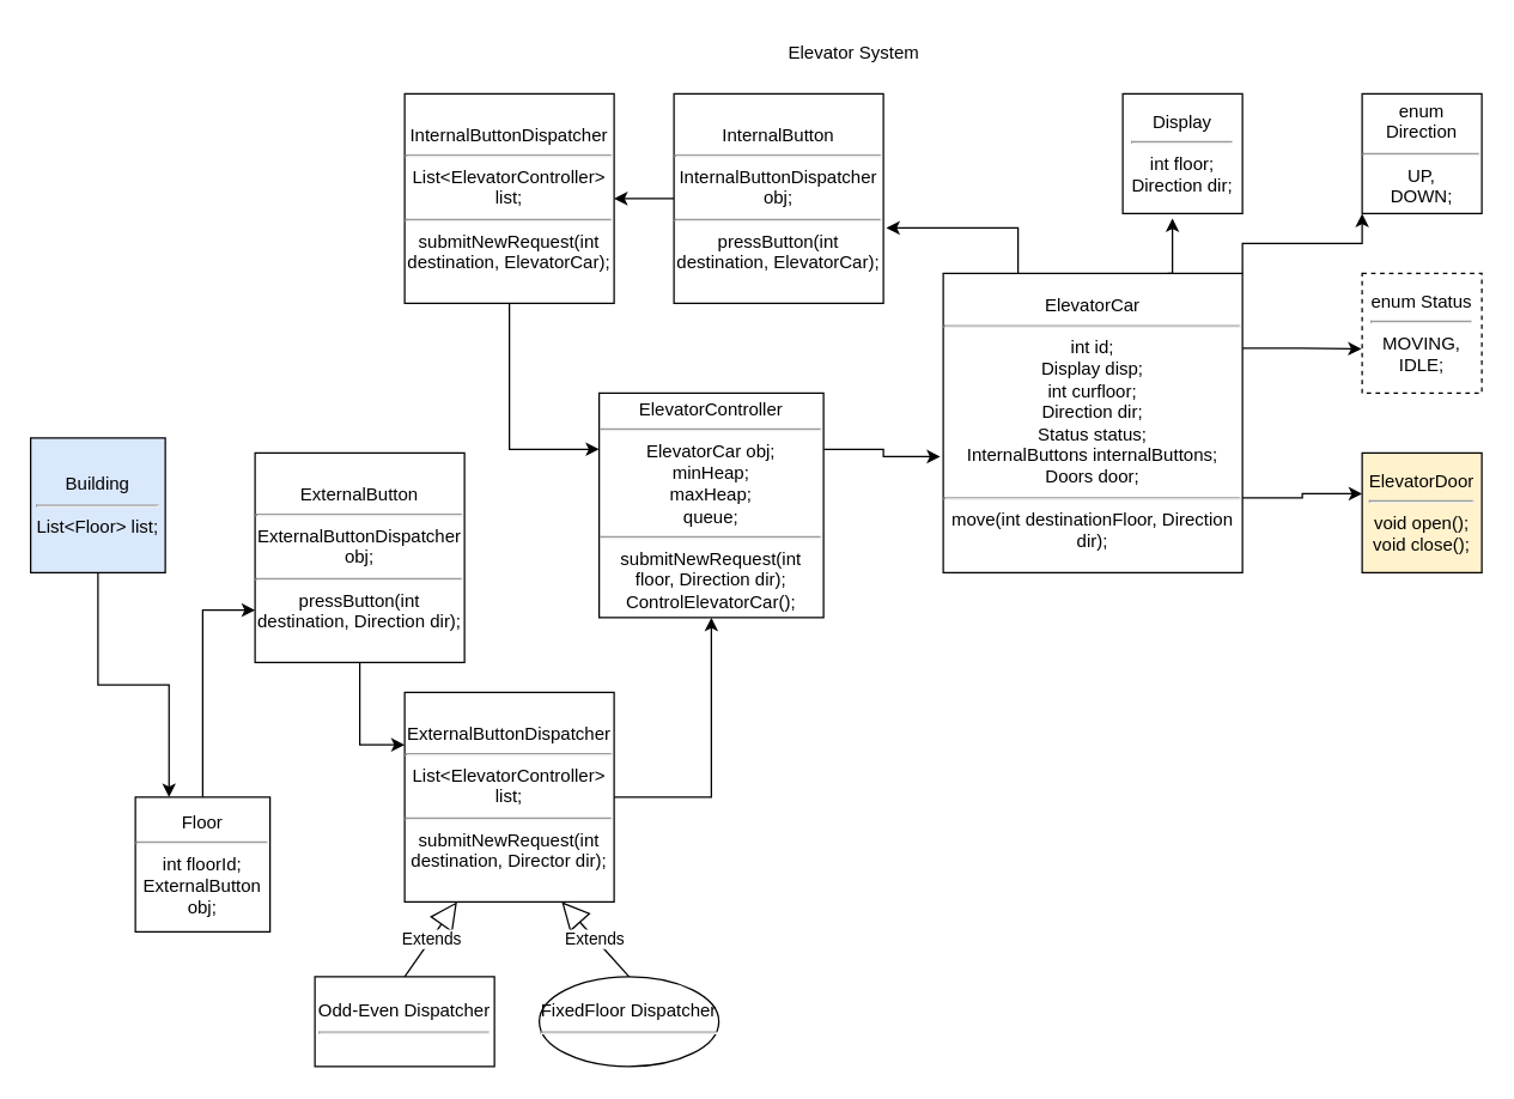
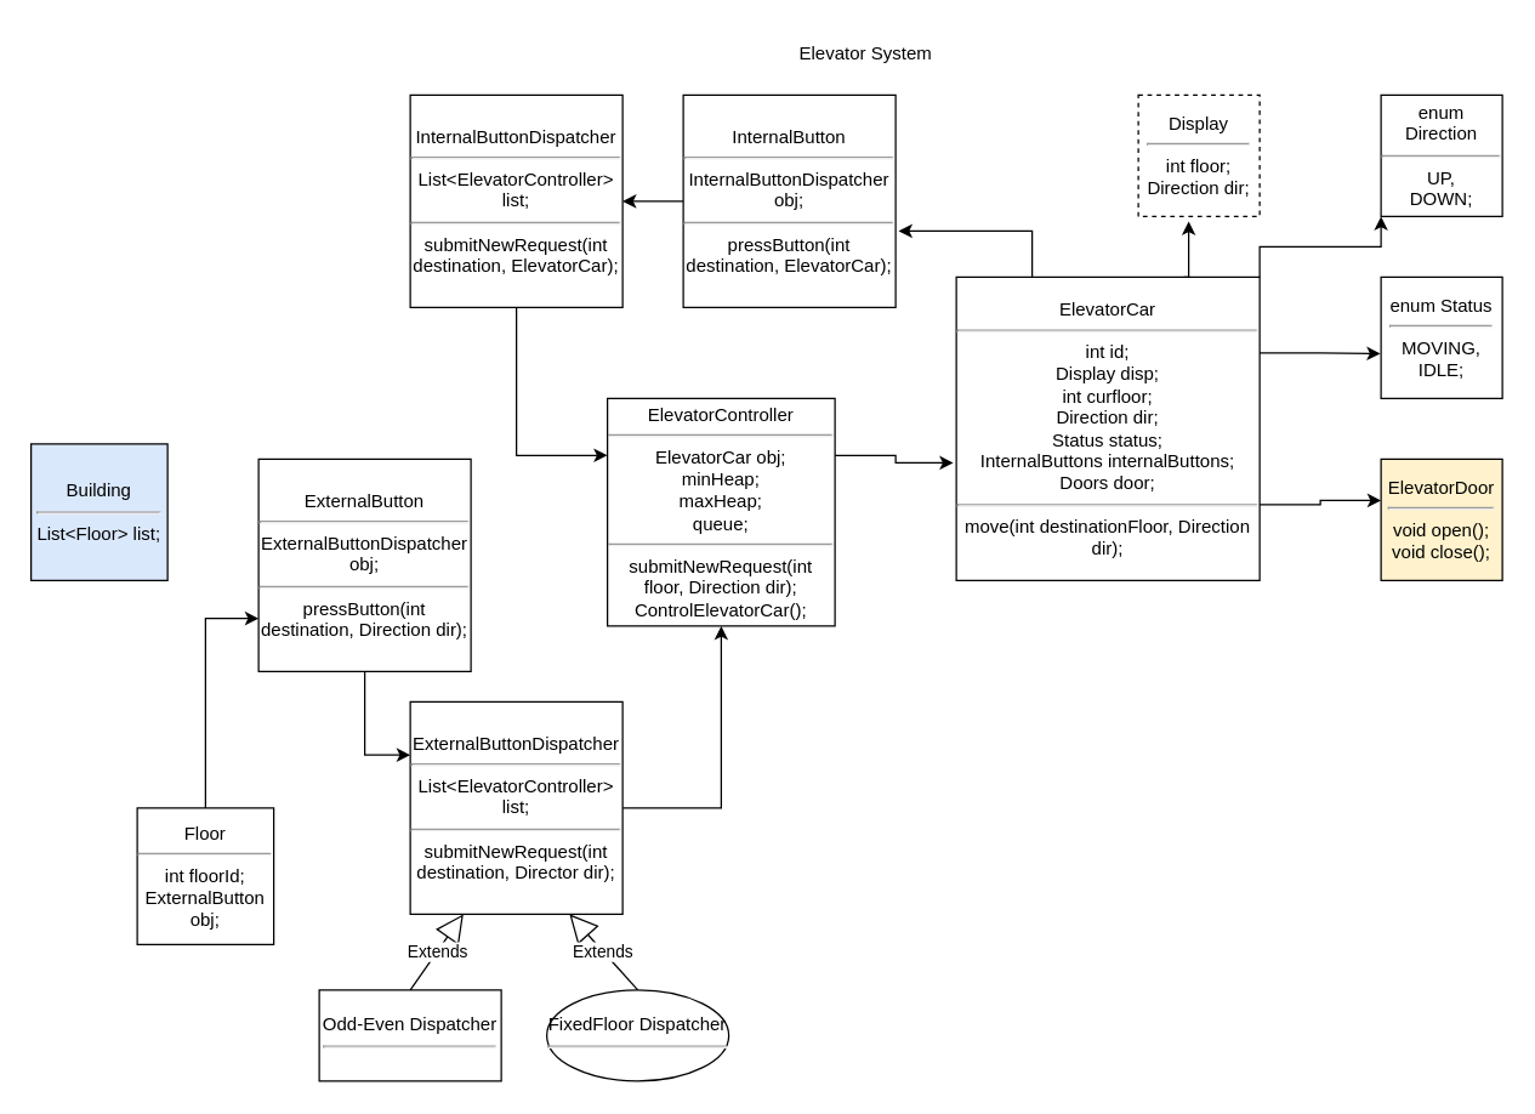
  <mxCell id="0" />
  <mxCell id="1" parent="0" />
- <mxCell id="2" value="Display&lt;hr&gt;int floor;&lt;div&gt;Direction dir;&lt;/div&gt;" style="whiteSpace=wrap;html=1;aspect=fixed;" vertex="1" parent="1"><mxGeometry x="750" y="62" width="80" height="80" as="geometry" /></mxCell>
+ <mxCell id="2" value="Display&lt;hr&gt;int floor;&lt;div&gt;Direction dir;&lt;/div&gt;" style="whiteSpace=wrap;html=1;aspect=fixed;dashed=1;" vertex="1" parent="1"><mxGeometry x="750" y="62" width="80" height="80" as="geometry" /></mxCell>
  <mxCell id="3" value="enum Direction&lt;hr&gt;UP,&lt;div&gt;DOWN;&lt;/div&gt;" style="whiteSpace=wrap;html=1;aspect=fixed;" vertex="1" parent="1"><mxGeometry x="910" y="62" width="80" height="80" as="geometry" /></mxCell>
- <mxCell id="4" value="enum Status&lt;hr&gt;MOVING,&lt;div&gt;IDLE;&lt;/div&gt;" style="whiteSpace=wrap;html=1;aspect=fixed;dashed=1;" vertex="1" parent="1"><mxGeometry x="910" y="182" width="80" height="80" as="geometry" /></mxCell>
+ <mxCell id="4" value="enum Status&lt;hr&gt;MOVING,&lt;div&gt;IDLE;&lt;/div&gt;" style="whiteSpace=wrap;html=1;aspect=fixed;" vertex="1" parent="1"><mxGeometry x="910" y="182" width="80" height="80" as="geometry" /></mxCell>
  <mxCell id="5" style="edgeStyle=orthogonalEdgeStyle;rounded=0;orthogonalLoop=1;jettySize=auto;html=1;exitX=1;exitY=0;exitDx=0;exitDy=0;entryX=0;entryY=1;entryDx=0;entryDy=0;" edge="1" parent="1" source="6" target="3"><mxGeometry relative="1" as="geometry" /></mxCell>
  <mxCell id="6" value="ElevatorCar&lt;hr&gt;int id;&lt;div&gt;Display disp;&lt;/div&gt;&lt;div&gt;int curfloor;&lt;/div&gt;&lt;div&gt;Direction dir;&lt;/div&gt;&lt;div&gt;Status status;&lt;/div&gt;&lt;div&gt;InternalButtons internalButtons;&lt;/div&gt;&lt;div&gt;Doors door;&lt;/div&gt;&lt;hr&gt;move(int destinationFloor, Direction dir);" style="whiteSpace=wrap;html=1;aspect=fixed;" vertex="1" parent="1"><mxGeometry x="630" y="182" width="200" height="200" as="geometry" /></mxCell>
  <mxCell id="7" style="edgeStyle=orthogonalEdgeStyle;rounded=0;orthogonalLoop=1;jettySize=auto;html=1;exitX=0.75;exitY=0;exitDx=0;exitDy=0;entryX=0.415;entryY=1.04;entryDx=0;entryDy=0;entryPerimeter=0;" edge="1" parent="1" source="6" target="2"><mxGeometry relative="1" as="geometry" /></mxCell>
  <mxCell id="8" style="edgeStyle=orthogonalEdgeStyle;rounded=0;orthogonalLoop=1;jettySize=auto;html=1;exitX=1;exitY=0.25;exitDx=0;exitDy=0;entryX=-0.005;entryY=0.63;entryDx=0;entryDy=0;entryPerimeter=0;" edge="1" parent="1" source="6" target="4"><mxGeometry relative="1" as="geometry" /></mxCell>
  <mxCell id="9" style="edgeStyle=orthogonalEdgeStyle;rounded=0;orthogonalLoop=1;jettySize=auto;html=1;exitX=0;exitY=0.5;exitDx=0;exitDy=0;entryX=1;entryY=0.5;entryDx=0;entryDy=0;" edge="1" parent="1" source="10" target="15"><mxGeometry relative="1" as="geometry" /></mxCell>
  <mxCell id="10" value="InternalButton&lt;hr&gt;InternalButtonDispatcher obj;&lt;hr&gt;pressButton(int destination, ElevatorCar);" style="whiteSpace=wrap;html=1;aspect=fixed;" vertex="1" parent="1"><mxGeometry x="450" y="62" width="140" height="140" as="geometry" /></mxCell>
  <mxCell id="11" style="edgeStyle=orthogonalEdgeStyle;rounded=0;orthogonalLoop=1;jettySize=auto;html=1;exitX=0.25;exitY=0;exitDx=0;exitDy=0;entryX=1.014;entryY=0.64;entryDx=0;entryDy=0;entryPerimeter=0;" edge="1" parent="1" source="6" target="10"><mxGeometry relative="1" as="geometry" /></mxCell>
  <mxCell id="12" value="ElevatorController&lt;hr&gt;ElevatorCar obj;&lt;div&gt;minHeap;&lt;/div&gt;&lt;div&gt;maxHeap;&lt;/div&gt;&lt;div&gt;queue;&lt;br&gt;&lt;div&gt;&lt;hr&gt;submitNewRequest(int floor, Direction dir);&lt;/div&gt;&lt;div&gt;ControlElevatorCar();&lt;/div&gt;&lt;/div&gt;" style="whiteSpace=wrap;html=1;aspect=fixed;" vertex="1" parent="1"><mxGeometry x="400" y="262" width="150" height="150" as="geometry" /></mxCell>
  <mxCell id="13" style="edgeStyle=orthogonalEdgeStyle;rounded=0;orthogonalLoop=1;jettySize=auto;html=1;exitX=1;exitY=0.25;exitDx=0;exitDy=0;entryX=-0.01;entryY=0.612;entryDx=0;entryDy=0;entryPerimeter=0;" edge="1" parent="1" source="12" target="6"><mxGeometry relative="1" as="geometry" /></mxCell>
  <mxCell id="14" style="edgeStyle=orthogonalEdgeStyle;rounded=0;orthogonalLoop=1;jettySize=auto;html=1;exitX=0.5;exitY=1;exitDx=0;exitDy=0;entryX=0;entryY=0.25;entryDx=0;entryDy=0;" edge="1" parent="1" source="15" target="12"><mxGeometry relative="1" as="geometry" /></mxCell>
  <mxCell id="15" value="InternalButtonDispatcher&lt;hr&gt;List&amp;lt;ElevatorController&amp;gt; list;&lt;hr&gt;submitNewRequest(int destination, ElevatorCar);" style="whiteSpace=wrap;html=1;aspect=fixed;" vertex="1" parent="1"><mxGeometry x="270" y="62" width="140" height="140" as="geometry" /></mxCell>
  <mxCell id="16" style="edgeStyle=orthogonalEdgeStyle;rounded=0;orthogonalLoop=1;jettySize=auto;html=1;exitX=1;exitY=0.5;exitDx=0;exitDy=0;entryX=0.5;entryY=1;entryDx=0;entryDy=0;" edge="1" parent="1" source="17" target="12"><mxGeometry relative="1" as="geometry" /></mxCell>
  <mxCell id="17" value="ExternalButtonDispatcher&lt;hr&gt;List&amp;lt;ElevatorController&amp;gt; list;&lt;hr&gt;submitNewRequest(int destination, Director dir);" style="whiteSpace=wrap;html=1;aspect=fixed;" vertex="1" parent="1"><mxGeometry x="270" y="462" width="140" height="140" as="geometry" /></mxCell>
  <mxCell id="18" style="edgeStyle=orthogonalEdgeStyle;rounded=0;orthogonalLoop=1;jettySize=auto;html=1;exitX=0.5;exitY=1;exitDx=0;exitDy=0;entryX=0;entryY=0.25;entryDx=0;entryDy=0;" edge="1" parent="1" source="19" target="17"><mxGeometry relative="1" as="geometry" /></mxCell>
  <mxCell id="19" value="ExternalButton&lt;hr&gt;ExternalButtonDispatcher obj;&lt;hr&gt;pressButton(int destination, Direction dir);" style="whiteSpace=wrap;html=1;aspect=fixed;" vertex="1" parent="1"><mxGeometry x="170" y="302" width="140" height="140" as="geometry" /></mxCell>
  <mxCell id="20" value="FixedFloor Dispatcher&lt;hr&gt;" style="ellipse;whiteSpace=wrap;html=1;" vertex="1" parent="1"><mxGeometry x="360" y="652" width="120" height="60" as="geometry" /></mxCell>
  <mxCell id="21" value="Odd-Even Dispatcher&lt;hr&gt;" style="rounded=0;whiteSpace=wrap;html=1;" vertex="1" parent="1"><mxGeometry x="210" y="652" width="120" height="60" as="geometry" /></mxCell>
  <mxCell id="22" style="edgeStyle=orthogonalEdgeStyle;rounded=0;orthogonalLoop=1;jettySize=auto;html=1;exitX=0.5;exitY=0;exitDx=0;exitDy=0;entryX=0;entryY=0.75;entryDx=0;entryDy=0;" edge="1" parent="1" source="23" target="19"><mxGeometry relative="1" as="geometry" /></mxCell>
  <mxCell id="23" value="Floor&lt;hr&gt;int floorId;&lt;div&gt;ExternalButton obj;&lt;/div&gt;" style="whiteSpace=wrap;html=1;aspect=fixed;" vertex="1" parent="1"><mxGeometry x="90" y="532" width="90" height="90" as="geometry" /></mxCell>
  <mxCell id="24" value="Extends" style="endArrow=block;endSize=16;endFill=0;html=1;rounded=0;entryX=0.25;entryY=1;entryDx=0;entryDy=0;exitX=0.5;exitY=0;exitDx=0;exitDy=0;" edge="1" parent="1" source="21" target="17"><mxGeometry width="160" relative="1" as="geometry"><mxPoint x="330" y="432" as="sourcePoint" /><mxPoint x="490" y="432" as="targetPoint" /></mxGeometry></mxCell>
  <mxCell id="25" value="Extends" style="endArrow=block;endSize=16;endFill=0;html=1;rounded=0;entryX=0.75;entryY=1;entryDx=0;entryDy=0;exitX=0.5;exitY=0;exitDx=0;exitDy=0;" edge="1" parent="1" source="20" target="17"><mxGeometry width="160" relative="1" as="geometry"><mxPoint x="280" y="662" as="sourcePoint" /><mxPoint x="315" y="612" as="targetPoint" /></mxGeometry></mxCell>
- <mxCell id="26" style="edgeStyle=orthogonalEdgeStyle;rounded=0;orthogonalLoop=1;jettySize=auto;html=1;exitX=0.5;exitY=1;exitDx=0;exitDy=0;entryX=0.25;entryY=0;entryDx=0;entryDy=0;" edge="1" parent="1" source="27" target="23"><mxGeometry relative="1" as="geometry" /></mxCell>
  <mxCell id="27" value="Building&lt;hr&gt;List&amp;lt;Floor&amp;gt; list;" style="whiteSpace=wrap;html=1;aspect=fixed;fillColor=#dae8fc;" vertex="1" parent="1"><mxGeometry x="20" y="292" width="90" height="90" as="geometry" /></mxCell>
  <mxCell id="28" value="Elevator System" style="text;html=1;align=center;verticalAlign=middle;resizable=0;points=[];autosize=1;strokeColor=none;fillColor=none;" vertex="1" parent="1"><mxGeometry x="515" y="20" width="110" height="30" as="geometry" /></mxCell>
  <mxCell id="29" value="ElevatorDoor&lt;hr&gt;void open();&lt;div&gt;void close();&lt;/div&gt;" style="whiteSpace=wrap;html=1;aspect=fixed;fillColor=#fff2cc;" vertex="1" parent="1"><mxGeometry x="910" y="302" width="80" height="80" as="geometry" /></mxCell>
  <mxCell id="30" style="edgeStyle=orthogonalEdgeStyle;rounded=0;orthogonalLoop=1;jettySize=auto;html=1;exitX=1;exitY=0.75;exitDx=0;exitDy=0;entryX=0;entryY=0.34;entryDx=0;entryDy=0;entryPerimeter=0;" edge="1" parent="1" source="6" target="29"><mxGeometry relative="1" as="geometry" /></mxCell>
